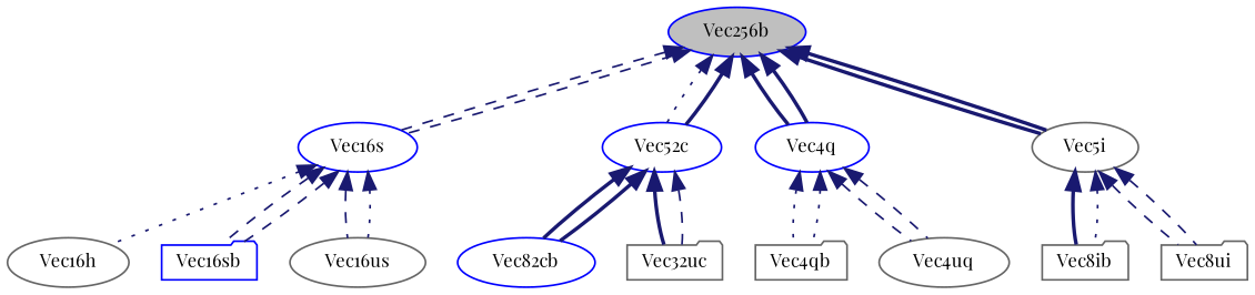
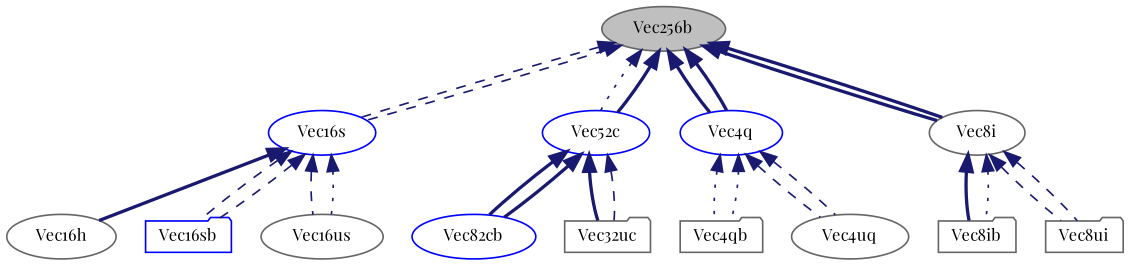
  digraph {
    fontname="Playfair Display"
    node [color=gray40 fillcolor=white fontname="Playfair Display" fontsize=10 shape=ellipse style=filled]
    edge [color=midnightblue dir=back fontname="Playfair Display" fontsize=10 labelfontname=Helvetica labelfontsize=10 style=dashed]
-   n1 [color=blue fillcolor=grey75 fontcolor=black height=0.2 label=Vec256b width=0.4]
+   n1 [fillcolor=grey75 fontcolor=black height=0.2 label=Vec256b width=0.4]
    n2 [color=blue height=0.2 label=Vec16s width=0.4]
    n3 [color=blue height=0.2 label=Vec52c width=0.4]
    n4 [color=blue height=0.2 label=Vec4q width=0.4]
-   n5 [height=0.2 label=Vec5i width=0.4]
+   n5 [height=0.2 label=Vec8i width=0.4]
    n6 [height=0.2 label=Vec16h width=0.4]
    n7 [color=blue height=0.2 label=Vec16sb shape=folder width=0.4]
    n8 [height=0.2 label=Vec16us width=0.4]
    n9 [color=blue height=0.2 label=Vec82cb width=0.4]
    n10 [height=0.2 label=Vec32uc shape=folder width=0.4]
    n11 [height=0.2 label=Vec4qb shape=folder width=0.4]
    n12 [height=0.2 label=Vec4uq width=0.4]
    n13 [height=0.2 label=Vec8ib shape=folder width=0.4]
    n14 [height=0.2 label=Vec8ui shape=folder width=0.4]
    n1 -> n2
    n1 -> n2
    n1 -> n3 [style=dotted]
    n1 -> n3 [style=bold]
    n1 -> n4 [style=bold]
    n1 -> n4 [style=bold]
    n1 -> n5 [style=bold]
    n1 -> n5 [style=bold]
-   n2 -> n6 [style=dotted]
+   n2 -> n6 [style=bold]
    n2 -> n7
    n2 -> n7
    n2 -> n8
    n2 -> n8 [style=dotted]
    n3 -> n9 [style=bold]
    n3 -> n9 [style=bold]
    n3 -> n10 [style=bold]
    n3 -> n10
    n4 -> n11 [style=dotted]
    n4 -> n11 [style=dotted]
    n4 -> n12
    n4 -> n12
    n5 -> n13 [style=bold]
    n5 -> n13 [style=dotted]
    n5 -> n14
    n5 -> n14
  }
